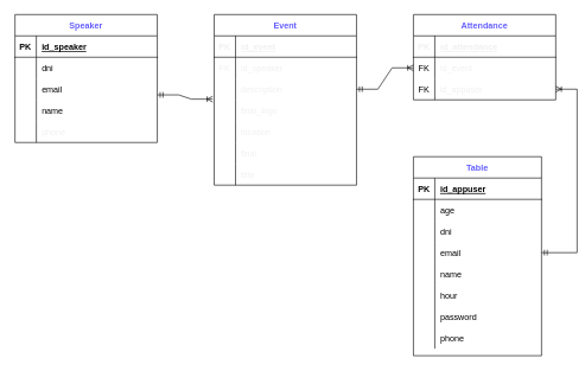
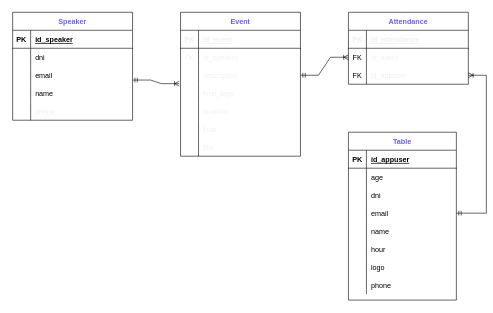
  <mxCell id="0" />
  <mxCell id="1" parent="0" />
  <mxCell id="2" value="Speaker" style="shape=table;startSize=30;container=1;collapsible=1;childLayout=tableLayout;fixedRows=1;rowLines=0;fontStyle=1;align=center;resizeLast=1;fontColor=#645EFF;" parent="1" vertex="1"><mxGeometry y="20" width="200" height="180" as="geometry" x="20" /></mxCell>
  <mxCell id="3" value="" style="shape=tableRow;horizontal=0;startSize=0;swimlaneHead=0;swimlaneBody=0;fillColor=none;collapsible=0;dropTarget=0;points=[[0,0.5],[1,0.5]];portConstraint=eastwest;top=0;left=0;right=0;bottom=1;" parent="2" vertex="1"><mxGeometry y="30" width="200" height="30" as="geometry" /></mxCell>
  <mxCell id="4" value="PK" style="shape=partialRectangle;connectable=0;fillColor=none;top=0;left=0;bottom=0;right=0;fontStyle=1;overflow=hidden;" parent="3" vertex="1"><mxGeometry width="30" height="30" as="geometry"><mxRectangle width="30" height="30" as="alternateBounds" /></mxGeometry></mxCell>
  <mxCell id="5" value="id_speaker" style="shape=partialRectangle;connectable=0;fillColor=none;top=0;left=0;bottom=0;right=0;align=left;spacingLeft=6;fontStyle=5;overflow=hidden;" parent="3" vertex="1"><mxGeometry x="30" width="170" height="30" as="geometry"><mxRectangle width="170" height="30" as="alternateBounds" /></mxGeometry></mxCell>
  <mxCell id="6" value="" style="shape=tableRow;horizontal=0;startSize=0;swimlaneHead=0;swimlaneBody=0;fillColor=none;collapsible=0;dropTarget=0;points=[[0,0.5],[1,0.5]];portConstraint=eastwest;top=0;left=0;right=0;bottom=0;" parent="2" vertex="1"><mxGeometry y="60" width="200" height="30" as="geometry" /></mxCell>
  <mxCell id="7" value="" style="shape=partialRectangle;connectable=0;fillColor=none;top=0;left=0;bottom=0;right=0;editable=1;overflow=hidden;" parent="6" vertex="1"><mxGeometry width="30" height="30" as="geometry"><mxRectangle width="30" height="30" as="alternateBounds" /></mxGeometry></mxCell>
  <mxCell id="8" value="dni" style="shape=partialRectangle;connectable=0;fillColor=none;top=0;left=0;bottom=0;right=0;align=left;spacingLeft=6;overflow=hidden;" parent="6" vertex="1"><mxGeometry x="30" width="170" height="30" as="geometry"><mxRectangle width="170" height="30" as="alternateBounds" /></mxGeometry></mxCell>
  <mxCell id="9" value="" style="shape=tableRow;horizontal=0;startSize=0;swimlaneHead=0;swimlaneBody=0;fillColor=none;collapsible=0;dropTarget=0;points=[[0,0.5],[1,0.5]];portConstraint=eastwest;top=0;left=0;right=0;bottom=0;" parent="2" vertex="1"><mxGeometry y="90" width="200" height="30" as="geometry" /></mxCell>
  <mxCell id="10" value="" style="shape=partialRectangle;connectable=0;fillColor=none;top=0;left=0;bottom=0;right=0;editable=1;overflow=hidden;" parent="9" vertex="1"><mxGeometry width="30" height="30" as="geometry"><mxRectangle width="30" height="30" as="alternateBounds" /></mxGeometry></mxCell>
  <mxCell id="11" value="email" style="shape=partialRectangle;connectable=0;fillColor=none;top=0;left=0;bottom=0;right=0;align=left;spacingLeft=6;overflow=hidden;" parent="9" vertex="1"><mxGeometry x="30" width="170" height="30" as="geometry"><mxRectangle width="170" height="30" as="alternateBounds" /></mxGeometry></mxCell>
  <mxCell id="12" value="" style="shape=tableRow;horizontal=0;startSize=0;swimlaneHead=0;swimlaneBody=0;fillColor=none;collapsible=0;dropTarget=0;points=[[0,0.5],[1,0.5]];portConstraint=eastwest;top=0;left=0;right=0;bottom=0;" parent="2" vertex="1"><mxGeometry y="120" width="200" height="30" as="geometry" /></mxCell>
  <mxCell id="13" value="" style="shape=partialRectangle;connectable=0;fillColor=none;top=0;left=0;bottom=0;right=0;editable=1;overflow=hidden;" parent="12" vertex="1"><mxGeometry width="30" height="30" as="geometry"><mxRectangle width="30" height="30" as="alternateBounds" /></mxGeometry></mxCell>
  <mxCell id="14" value="name" style="shape=partialRectangle;connectable=0;fillColor=none;top=0;left=0;bottom=0;right=0;align=left;spacingLeft=6;overflow=hidden;" parent="12" vertex="1"><mxGeometry x="30" width="170" height="30" as="geometry"><mxRectangle width="170" height="30" as="alternateBounds" /></mxGeometry></mxCell>
  <mxCell id="15" value="" style="shape=tableRow;horizontal=0;startSize=0;swimlaneHead=0;swimlaneBody=0;fillColor=none;collapsible=0;dropTarget=0;points=[[0,0.5],[1,0.5]];portConstraint=eastwest;top=0;left=0;right=0;bottom=0;fontColor=#645EFF;" parent="2" vertex="1"><mxGeometry y="150" width="200" height="30" as="geometry" /></mxCell>
  <mxCell id="16" value="" style="shape=partialRectangle;connectable=0;fillColor=none;top=0;left=0;bottom=0;right=0;editable=1;overflow=hidden;fontColor=#645EFF;" parent="15" vertex="1"><mxGeometry width="30" height="30" as="geometry"><mxRectangle width="30" height="30" as="alternateBounds" /></mxGeometry></mxCell>
  <mxCell id="17" value="phone" style="shape=partialRectangle;connectable=0;fillColor=none;top=0;left=0;bottom=0;right=0;align=left;spacingLeft=6;overflow=hidden;fontColor=#F0F0F0;" parent="15" vertex="1"><mxGeometry x="30" width="170" height="30" as="geometry"><mxRectangle width="170" height="30" as="alternateBounds" /></mxGeometry></mxCell>
  <mxCell id="18" value="Event" style="shape=table;startSize=30;container=1;collapsible=1;childLayout=tableLayout;fixedRows=1;rowLines=0;fontStyle=1;align=center;resizeLast=1;fontColor=#645EFF;" parent="1" vertex="1"><mxGeometry x="300" y="20" width="200" height="240" as="geometry" /></mxCell>
  <mxCell id="19" value="" style="shape=tableRow;horizontal=0;startSize=0;swimlaneHead=0;swimlaneBody=0;fillColor=none;collapsible=0;dropTarget=0;points=[[0,0.5],[1,0.5]];portConstraint=eastwest;top=0;left=0;right=0;bottom=1;fontColor=#F0F0F0;" parent="18" vertex="1"><mxGeometry y="30" width="200" height="30" as="geometry" /></mxCell>
  <mxCell id="20" value="PK" style="shape=partialRectangle;connectable=0;fillColor=none;top=0;left=0;bottom=0;right=0;fontStyle=1;overflow=hidden;fontColor=#F0F0F0;" parent="19" vertex="1"><mxGeometry width="30" height="30" as="geometry"><mxRectangle width="30" height="30" as="alternateBounds" /></mxGeometry></mxCell>
  <mxCell id="21" value="id_event" style="shape=partialRectangle;connectable=0;fillColor=none;top=0;left=0;bottom=0;right=0;align=left;spacingLeft=6;fontStyle=5;overflow=hidden;fontColor=#F0F0F0;" parent="19" vertex="1"><mxGeometry x="30" width="170" height="30" as="geometry"><mxRectangle width="170" height="30" as="alternateBounds" /></mxGeometry></mxCell>
  <mxCell id="22" value="" style="shape=tableRow;horizontal=0;startSize=0;swimlaneHead=0;swimlaneBody=0;fillColor=none;collapsible=0;dropTarget=0;points=[[0,0.5],[1,0.5]];portConstraint=eastwest;top=0;left=0;right=0;bottom=0;fontColor=#F0F0F0;" parent="18" vertex="1"><mxGeometry y="60" width="200" height="30" as="geometry" /></mxCell>
  <mxCell id="23" value="FK" style="shape=partialRectangle;connectable=0;fillColor=none;top=0;left=0;bottom=0;right=0;fontStyle=0;overflow=hidden;fontColor=#F0F0F0;" parent="22" vertex="1"><mxGeometry width="30" height="30" as="geometry"><mxRectangle width="30" height="30" as="alternateBounds" /></mxGeometry></mxCell>
  <mxCell id="24" value="id_speaker" style="shape=partialRectangle;connectable=0;fillColor=none;top=0;left=0;bottom=0;right=0;align=left;spacingLeft=6;fontStyle=0;overflow=hidden;fontColor=#F0F0F0;" parent="22" vertex="1"><mxGeometry x="30" width="170" height="30" as="geometry"><mxRectangle width="170" height="30" as="alternateBounds" /></mxGeometry></mxCell>
  <mxCell id="25" value="" style="shape=tableRow;horizontal=0;startSize=0;swimlaneHead=0;swimlaneBody=0;fillColor=none;collapsible=0;dropTarget=0;points=[[0,0.5],[1,0.5]];portConstraint=eastwest;top=0;left=0;right=0;bottom=0;fontColor=#F0F0F0;" parent="18" vertex="1"><mxGeometry y="90" width="200" height="30" as="geometry" /></mxCell>
  <mxCell id="26" value="" style="shape=partialRectangle;connectable=0;fillColor=none;top=0;left=0;bottom=0;right=0;editable=1;overflow=hidden;fontColor=#F0F0F0;" parent="25" vertex="1"><mxGeometry width="30" height="30" as="geometry"><mxRectangle width="30" height="30" as="alternateBounds" /></mxGeometry></mxCell>
  <mxCell id="27" value="description" style="shape=partialRectangle;connectable=0;fillColor=none;top=0;left=0;bottom=0;right=0;align=left;spacingLeft=6;overflow=hidden;fontColor=#F0F0F0;" parent="25" vertex="1"><mxGeometry x="30" width="170" height="30" as="geometry"><mxRectangle width="170" height="30" as="alternateBounds" /></mxGeometry></mxCell>
  <mxCell id="28" value="" style="shape=tableRow;horizontal=0;startSize=0;swimlaneHead=0;swimlaneBody=0;fillColor=none;collapsible=0;dropTarget=0;points=[[0,0.5],[1,0.5]];portConstraint=eastwest;top=0;left=0;right=0;bottom=0;fontColor=#F0F0F0;" parent="18" vertex="1"><mxGeometry y="120" width="200" height="30" as="geometry" /></mxCell>
  <mxCell id="29" value="" style="shape=partialRectangle;connectable=0;fillColor=none;top=0;left=0;bottom=0;right=0;editable=1;overflow=hidden;fontColor=#F0F0F0;" parent="28" vertex="1"><mxGeometry width="30" height="30" as="geometry"><mxRectangle width="30" height="30" as="alternateBounds" /></mxGeometry></mxCell>
  <mxCell id="30" value="final_logo" style="shape=partialRectangle;connectable=0;fillColor=none;top=0;left=0;bottom=0;right=0;align=left;spacingLeft=6;overflow=hidden;fontColor=#F0F0F0;" parent="28" vertex="1"><mxGeometry x="30" width="170" height="30" as="geometry"><mxRectangle width="170" height="30" as="alternateBounds" /></mxGeometry></mxCell>
  <mxCell id="31" style="shape=tableRow;horizontal=0;startSize=0;swimlaneHead=0;swimlaneBody=0;fillColor=none;collapsible=0;dropTarget=0;points=[[0,0.5],[1,0.5]];portConstraint=eastwest;top=0;left=0;right=0;bottom=0;fontColor=#F0F0F0;" parent="18" vertex="1"><mxGeometry y="150" width="200" height="30" as="geometry" /></mxCell>
  <mxCell id="32" style="shape=partialRectangle;connectable=0;fillColor=none;top=0;left=0;bottom=0;right=0;editable=1;overflow=hidden;fontColor=#F0F0F0;" parent="31" vertex="1"><mxGeometry width="30" height="30" as="geometry"><mxRectangle width="30" height="30" as="alternateBounds" /></mxGeometry></mxCell>
  <mxCell id="33" value="location" style="shape=partialRectangle;connectable=0;fillColor=none;top=0;left=0;bottom=0;right=0;align=left;spacingLeft=6;overflow=hidden;fontColor=#F0F0F0;" parent="31" vertex="1"><mxGeometry x="30" width="170" height="30" as="geometry"><mxRectangle width="170" height="30" as="alternateBounds" /></mxGeometry></mxCell>
  <mxCell id="34" style="shape=tableRow;horizontal=0;startSize=0;swimlaneHead=0;swimlaneBody=0;fillColor=none;collapsible=0;dropTarget=0;points=[[0,0.5],[1,0.5]];portConstraint=eastwest;top=0;left=0;right=0;bottom=0;fontColor=#F0F0F0;" parent="18" vertex="1"><mxGeometry y="180" width="200" height="30" as="geometry" /></mxCell>
  <mxCell id="35" style="shape=partialRectangle;connectable=0;fillColor=none;top=0;left=0;bottom=0;right=0;editable=1;overflow=hidden;fontColor=#F0F0F0;" parent="34" vertex="1"><mxGeometry width="30" height="30" as="geometry"><mxRectangle width="30" height="30" as="alternateBounds" /></mxGeometry></mxCell>
  <mxCell id="36" value="final" style="shape=partialRectangle;connectable=0;fillColor=none;top=0;left=0;bottom=0;right=0;align=left;spacingLeft=6;overflow=hidden;fontColor=#F0F0F0;" parent="34" vertex="1"><mxGeometry x="30" width="170" height="30" as="geometry"><mxRectangle width="170" height="30" as="alternateBounds" /></mxGeometry></mxCell>
  <mxCell id="37" style="shape=tableRow;horizontal=0;startSize=0;swimlaneHead=0;swimlaneBody=0;fillColor=none;collapsible=0;dropTarget=0;points=[[0,0.5],[1,0.5]];portConstraint=eastwest;top=0;left=0;right=0;bottom=0;fontColor=#F0F0F0;" parent="18" vertex="1"><mxGeometry y="210" width="200" height="30" as="geometry" /></mxCell>
  <mxCell id="38" style="shape=partialRectangle;connectable=0;fillColor=none;top=0;left=0;bottom=0;right=0;editable=1;overflow=hidden;fontColor=#F0F0F0;" parent="37" vertex="1"><mxGeometry width="30" height="30" as="geometry"><mxRectangle width="30" height="30" as="alternateBounds" /></mxGeometry></mxCell>
  <mxCell id="39" value="title" style="shape=partialRectangle;connectable=0;fillColor=none;top=0;left=0;bottom=0;right=0;align=left;spacingLeft=6;overflow=hidden;fontColor=#F0F0F0;" parent="37" vertex="1"><mxGeometry x="30" width="170" height="30" as="geometry"><mxRectangle width="170" height="30" as="alternateBounds" /></mxGeometry></mxCell>
  <mxCell id="40" value="Attendance" style="shape=table;startSize=30;container=1;collapsible=1;childLayout=tableLayout;fixedRows=1;rowLines=0;fontStyle=1;align=center;resizeLast=1;fontColor=#645EFF;" parent="1" vertex="1"><mxGeometry x="580" y="20" width="200" height="120" as="geometry" /></mxCell>
  <mxCell id="41" value="" style="shape=tableRow;horizontal=0;startSize=0;swimlaneHead=0;swimlaneBody=0;fillColor=none;collapsible=0;dropTarget=0;points=[[0,0.5],[1,0.5]];portConstraint=eastwest;top=0;left=0;right=0;bottom=1;fontColor=#F0F0F0;" parent="40" vertex="1"><mxGeometry y="30" width="200" height="30" as="geometry" /></mxCell>
  <mxCell id="42" value="PK" style="shape=partialRectangle;connectable=0;fillColor=none;top=0;left=0;bottom=0;right=0;fontStyle=1;overflow=hidden;fontColor=#F0F0F0;" parent="41" vertex="1"><mxGeometry width="30" height="30" as="geometry"><mxRectangle width="30" height="30" as="alternateBounds" /></mxGeometry></mxCell>
  <mxCell id="43" value="id_attendance" style="shape=partialRectangle;connectable=0;fillColor=none;top=0;left=0;bottom=0;right=0;align=left;spacingLeft=6;fontStyle=5;overflow=hidden;fontColor=#F0F0F0;" parent="41" vertex="1"><mxGeometry x="30" width="170" height="30" as="geometry"><mxRectangle width="170" height="30" as="alternateBounds" /></mxGeometry></mxCell>
  <mxCell id="44" value="" style="shape=tableRow;horizontal=0;startSize=0;swimlaneHead=0;swimlaneBody=0;fillColor=none;collapsible=0;dropTarget=0;points=[[0,0.5],[1,0.5]];portConstraint=eastwest;top=0;left=0;right=0;bottom=0;fontColor=#645EFF;" parent="40" vertex="1"><mxGeometry y="60" width="200" height="30" as="geometry" /></mxCell>
  <mxCell id="45" value="FK" style="shape=partialRectangle;connectable=0;fillColor=none;top=0;left=0;bottom=0;right=0;fontStyle=0;overflow=hidden;fontColor=default;" parent="44" vertex="1"><mxGeometry width="30" height="30" as="geometry"><mxRectangle width="30" height="30" as="alternateBounds" /></mxGeometry></mxCell>
  <mxCell id="46" value="id_event" style="shape=partialRectangle;connectable=0;fillColor=none;top=0;left=0;bottom=0;right=0;align=left;spacingLeft=6;fontStyle=0;overflow=hidden;fontColor=#F0F0F0;" parent="44" vertex="1"><mxGeometry x="30" width="170" height="30" as="geometry"><mxRectangle width="170" height="30" as="alternateBounds" /></mxGeometry></mxCell>
  <mxCell id="47" value="" style="shape=tableRow;horizontal=0;startSize=0;swimlaneHead=0;swimlaneBody=0;fillColor=none;collapsible=0;dropTarget=0;points=[[0,0.5],[1,0.5]];portConstraint=eastwest;top=0;left=0;right=0;bottom=0;fontColor=#645EFF;" parent="40" vertex="1"><mxGeometry y="90" width="200" height="30" as="geometry" /></mxCell>
  <mxCell id="48" value="FK" style="shape=partialRectangle;connectable=0;fillColor=none;top=0;left=0;bottom=0;right=0;fontStyle=0;overflow=hidden;fontColor=default;" parent="47" vertex="1"><mxGeometry width="30" height="30" as="geometry"><mxRectangle width="30" height="30" as="alternateBounds" /></mxGeometry></mxCell>
  <mxCell id="49" value="id_appuser" style="shape=partialRectangle;connectable=0;fillColor=none;top=0;left=0;bottom=0;right=0;align=left;spacingLeft=6;fontStyle=0;overflow=hidden;fontColor=#F0F0F0;" parent="47" vertex="1"><mxGeometry x="30" width="170" height="30" as="geometry"><mxRectangle width="170" height="30" as="alternateBounds" /></mxGeometry></mxCell>
  <mxCell id="50" value="Table" style="shape=table;startSize=30;container=1;collapsible=1;childLayout=tableLayout;fixedRows=1;rowLines=0;fontStyle=1;align=center;resizeLast=1;fontColor=#645EFF;" parent="1" vertex="1"><mxGeometry x="580" y="220" width="180" height="280" as="geometry" /></mxCell>
  <mxCell id="51" value="" style="shape=tableRow;horizontal=0;startSize=0;swimlaneHead=0;swimlaneBody=0;fillColor=none;collapsible=0;dropTarget=0;points=[[0,0.5],[1,0.5]];portConstraint=eastwest;top=0;left=0;right=0;bottom=1;fontColor=default;" parent="50" vertex="1"><mxGeometry y="30" width="180" height="30" as="geometry" /></mxCell>
  <mxCell id="52" value="PK" style="shape=partialRectangle;connectable=0;fillColor=none;top=0;left=0;bottom=0;right=0;fontStyle=1;overflow=hidden;fontColor=default;" parent="51" vertex="1"><mxGeometry width="30" height="30" as="geometry"><mxRectangle width="30" height="30" as="alternateBounds" /></mxGeometry></mxCell>
  <mxCell id="53" value="id_appuser" style="shape=partialRectangle;connectable=0;fillColor=none;top=0;left=0;bottom=0;right=0;align=left;spacingLeft=6;fontStyle=5;overflow=hidden;fontColor=default;" parent="51" vertex="1"><mxGeometry x="30" width="150" height="30" as="geometry"><mxRectangle width="150" height="30" as="alternateBounds" /></mxGeometry></mxCell>
  <mxCell id="54" style="shape=tableRow;horizontal=0;startSize=0;swimlaneHead=0;swimlaneBody=0;fillColor=none;collapsible=0;dropTarget=0;points=[[0,0.5],[1,0.5]];portConstraint=eastwest;top=0;left=0;right=0;bottom=0;fontColor=default;" parent="50" vertex="1"><mxGeometry y="60" width="180" height="30" as="geometry" /></mxCell>
  <mxCell id="55" style="shape=partialRectangle;connectable=0;fillColor=none;top=0;left=0;bottom=0;right=0;editable=1;overflow=hidden;fontColor=default;" parent="54" vertex="1"><mxGeometry width="30" height="30" as="geometry"><mxRectangle width="30" height="30" as="alternateBounds" /></mxGeometry></mxCell>
  <mxCell id="56" value="age" style="shape=partialRectangle;connectable=0;fillColor=none;top=0;left=0;bottom=0;right=0;align=left;spacingLeft=6;overflow=hidden;fontColor=default;" parent="54" vertex="1"><mxGeometry x="30" width="150" height="30" as="geometry"><mxRectangle width="150" height="30" as="alternateBounds" /></mxGeometry></mxCell>
  <mxCell id="57" style="shape=tableRow;horizontal=0;startSize=0;swimlaneHead=0;swimlaneBody=0;fillColor=none;collapsible=0;dropTarget=0;points=[[0,0.5],[1,0.5]];portConstraint=eastwest;top=0;left=0;right=0;bottom=0;fontColor=default;" parent="50" vertex="1"><mxGeometry y="90" width="180" height="30" as="geometry" /></mxCell>
  <mxCell id="58" style="shape=partialRectangle;connectable=0;fillColor=none;top=0;left=0;bottom=0;right=0;editable=1;overflow=hidden;fontColor=default;" parent="57" vertex="1"><mxGeometry width="30" height="30" as="geometry"><mxRectangle width="30" height="30" as="alternateBounds" /></mxGeometry></mxCell>
  <mxCell id="59" value="dni" style="shape=partialRectangle;connectable=0;fillColor=none;top=0;left=0;bottom=0;right=0;align=left;spacingLeft=6;overflow=hidden;fontColor=default;" parent="57" vertex="1"><mxGeometry x="30" width="150" height="30" as="geometry"><mxRectangle width="150" height="30" as="alternateBounds" /></mxGeometry></mxCell>
  <mxCell id="60" style="shape=tableRow;horizontal=0;startSize=0;swimlaneHead=0;swimlaneBody=0;fillColor=none;collapsible=0;dropTarget=0;points=[[0,0.5],[1,0.5]];portConstraint=eastwest;top=0;left=0;right=0;bottom=0;fontColor=default;" parent="50" vertex="1"><mxGeometry y="120" width="180" height="30" as="geometry" /></mxCell>
  <mxCell id="61" style="shape=partialRectangle;connectable=0;fillColor=none;top=0;left=0;bottom=0;right=0;editable=1;overflow=hidden;fontColor=default;" parent="60" vertex="1"><mxGeometry width="30" height="30" as="geometry"><mxRectangle width="30" height="30" as="alternateBounds" /></mxGeometry></mxCell>
  <mxCell id="62" value="email" style="shape=partialRectangle;connectable=0;fillColor=none;top=0;left=0;bottom=0;right=0;align=left;spacingLeft=6;overflow=hidden;fontColor=default;" parent="60" vertex="1"><mxGeometry x="30" width="150" height="30" as="geometry"><mxRectangle width="150" height="30" as="alternateBounds" /></mxGeometry></mxCell>
  <mxCell id="63" style="shape=tableRow;horizontal=0;startSize=0;swimlaneHead=0;swimlaneBody=0;fillColor=none;collapsible=0;dropTarget=0;points=[[0,0.5],[1,0.5]];portConstraint=eastwest;top=0;left=0;right=0;bottom=0;fontColor=default;" parent="50" vertex="1"><mxGeometry y="150" width="180" height="30" as="geometry" /></mxCell>
  <mxCell id="64" style="shape=partialRectangle;connectable=0;fillColor=none;top=0;left=0;bottom=0;right=0;editable=1;overflow=hidden;fontColor=default;" parent="63" vertex="1"><mxGeometry width="30" height="30" as="geometry"><mxRectangle width="30" height="30" as="alternateBounds" /></mxGeometry></mxCell>
  <mxCell id="65" value="name" style="shape=partialRectangle;connectable=0;fillColor=none;top=0;left=0;bottom=0;right=0;align=left;spacingLeft=6;overflow=hidden;fontColor=default;" parent="63" vertex="1"><mxGeometry x="30" width="150" height="30" as="geometry"><mxRectangle width="150" height="30" as="alternateBounds" /></mxGeometry></mxCell>
  <mxCell id="66" value="" style="shape=tableRow;horizontal=0;startSize=0;swimlaneHead=0;swimlaneBody=0;fillColor=none;collapsible=0;dropTarget=0;points=[[0,0.5],[1,0.5]];portConstraint=eastwest;top=0;left=0;right=0;bottom=0;fontColor=default;" parent="50" vertex="1"><mxGeometry y="180" width="180" height="30" as="geometry" /></mxCell>
  <mxCell id="67" value="" style="shape=partialRectangle;connectable=0;fillColor=none;top=0;left=0;bottom=0;right=0;editable=1;overflow=hidden;fontColor=default;" parent="66" vertex="1"><mxGeometry width="30" height="30" as="geometry"><mxRectangle width="30" height="30" as="alternateBounds" /></mxGeometry></mxCell>
  <mxCell id="68" value="hour" style="shape=partialRectangle;connectable=0;fillColor=none;top=0;left=0;bottom=0;right=0;align=left;spacingLeft=6;overflow=hidden;fontColor=default;" parent="66" vertex="1"><mxGeometry x="30" width="150" height="30" as="geometry"><mxRectangle width="150" height="30" as="alternateBounds" /></mxGeometry></mxCell>
  <mxCell id="69" value="" style="shape=tableRow;horizontal=0;startSize=0;swimlaneHead=0;swimlaneBody=0;fillColor=none;collapsible=0;dropTarget=0;points=[[0,0.5],[1,0.5]];portConstraint=eastwest;top=0;left=0;right=0;bottom=0;fontColor=default;" parent="50" vertex="1"><mxGeometry y="210" width="180" height="30" as="geometry" /></mxCell>
  <mxCell id="70" value="" style="shape=partialRectangle;connectable=0;fillColor=none;top=0;left=0;bottom=0;right=0;editable=1;overflow=hidden;fontColor=default;" parent="69" vertex="1"><mxGeometry width="30" height="30" as="geometry"><mxRectangle width="30" height="30" as="alternateBounds" /></mxGeometry></mxCell>
- <mxCell id="71" value="password" style="shape=partialRectangle;connectable=0;fillColor=none;top=0;left=0;bottom=0;right=0;align=left;spacingLeft=6;overflow=hidden;fontColor=default;" parent="69" vertex="1"><mxGeometry x="30" width="150" height="30" as="geometry"><mxRectangle width="150" height="30" as="alternateBounds" /></mxGeometry></mxCell>
+ <mxCell id="71" value="logo" style="shape=partialRectangle;connectable=0;fillColor=none;top=0;left=0;bottom=0;right=0;align=left;spacingLeft=6;overflow=hidden;fontColor=default;" parent="69" vertex="1"><mxGeometry x="30" width="150" height="30" as="geometry"><mxRectangle width="150" height="30" as="alternateBounds" /></mxGeometry></mxCell>
  <mxCell id="72" value="" style="shape=tableRow;horizontal=0;startSize=0;swimlaneHead=0;swimlaneBody=0;fillColor=none;collapsible=0;dropTarget=0;points=[[0,0.5],[1,0.5]];portConstraint=eastwest;top=0;left=0;right=0;bottom=0;fontColor=default;" parent="50" vertex="1"><mxGeometry y="240" width="180" height="30" as="geometry" /></mxCell>
  <mxCell id="73" value="" style="shape=partialRectangle;connectable=0;fillColor=none;top=0;left=0;bottom=0;right=0;editable=1;overflow=hidden;fontColor=default;" parent="72" vertex="1"><mxGeometry width="30" height="30" as="geometry"><mxRectangle width="30" height="30" as="alternateBounds" /></mxGeometry></mxCell>
  <mxCell id="74" value="phone" style="shape=partialRectangle;connectable=0;fillColor=none;top=0;left=0;bottom=0;right=0;align=left;spacingLeft=6;overflow=hidden;fontColor=default;" parent="72" vertex="1"><mxGeometry x="30" width="150" height="30" as="geometry"><mxRectangle width="150" height="30" as="alternateBounds" /></mxGeometry></mxCell>
  <mxCell id="75" value="" style="edgeStyle=entityRelationEdgeStyle;fontSize=12;html=1;endArrow=ERoneToMany;startArrow=ERmandOne;rounded=0;exitX=1;exitY=0.5;exitDx=0;exitDy=0;" edge="1" parent="1" source="60" target="47"><mxGeometry width="100" height="100" relative="1" as="geometry"><mxPoint x="380" y="360" as="sourcePoint" /><mxPoint x="480" y="260" as="targetPoint" /></mxGeometry></mxCell>
  <mxCell id="76" value="" style="edgeStyle=entityRelationEdgeStyle;fontSize=12;html=1;endArrow=ERoneToMany;startArrow=ERmandOne;rounded=0;entryX=0;entryY=0.5;entryDx=0;entryDy=0;exitX=1;exitY=0.5;exitDx=0;exitDy=0;" edge="1" parent="1" source="25" target="44"><mxGeometry width="100" height="100" relative="1" as="geometry"><mxPoint x="380" y="430" as="sourcePoint" /><mxPoint x="480" y="330" as="targetPoint" /></mxGeometry></mxCell>
  <mxCell id="77" value="" style="edgeStyle=entityRelationEdgeStyle;fontSize=12;html=1;endArrow=ERoneToMany;startArrow=ERmandOne;rounded=0;entryX=-0.01;entryY=-0.033;entryDx=0;entryDy=0;entryPerimeter=0;exitX=1;exitY=0.767;exitDx=0;exitDy=0;exitPerimeter=0;" edge="1" parent="1" source="9" target="28"><mxGeometry width="100" height="100" relative="1" as="geometry"><mxPoint x="30" y="540" as="sourcePoint" /><mxPoint x="130" y="440" as="targetPoint" /></mxGeometry></mxCell>
